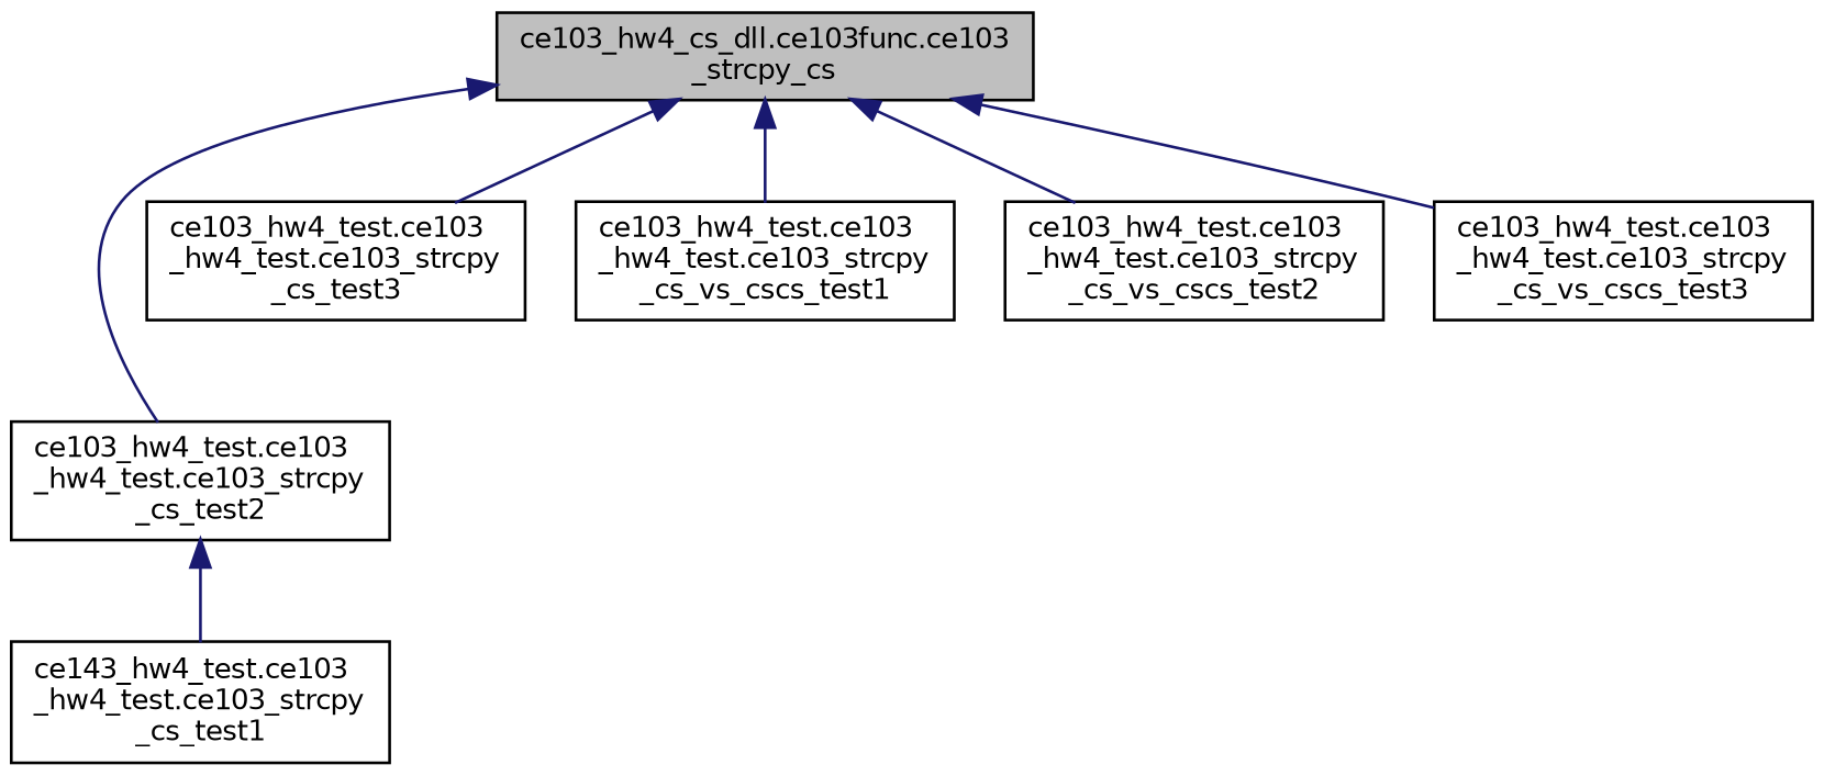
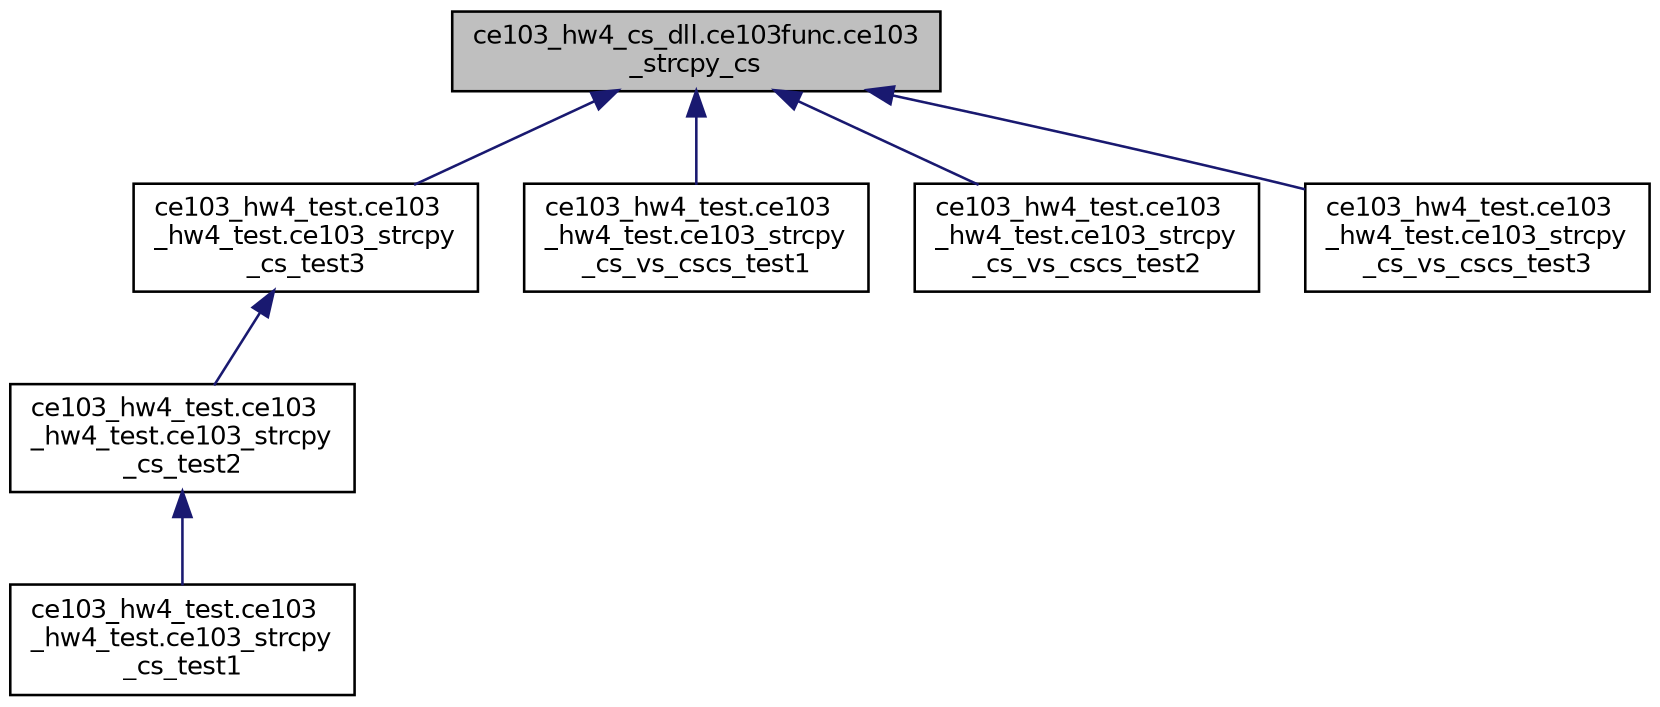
  digraph {
    rankdir=TB
    node [color=black fillcolor=white fontname=Helvetica fontsize=10 shape=record style=filled]
    edge [color=midnightblue dir=back fontname=Helvetica fontsize=10 labelfontname=Helvetica labelfontsize=10 style=solid]
    n1 [fillcolor=grey75 fontcolor=black height=0.2 label="ce103_hw4_cs_dll.ce103func.ce103\l_strcpy_cs" width=0.4]
    n2 [height=0.2 label="ce103_hw4_test.ce103\l_hw4_test.ce103_strcpy\l_cs_test2" width=0.4]
    n3 [height=0.2 label="ce103_hw4_test.ce103\l_hw4_test.ce103_strcpy\l_cs_test3" width=0.4]
    n4 [height=0.2 label="ce103_hw4_test.ce103\l_hw4_test.ce103_strcpy\l_cs_vs_cscs_test1" width=0.4]
    n5 [height=0.2 label="ce103_hw4_test.ce103\l_hw4_test.ce103_strcpy\l_cs_vs_cscs_test2" width=0.4]
    n6 [height=0.2 label="ce103_hw4_test.ce103\l_hw4_test.ce103_strcpy\l_cs_vs_cscs_test3" width=0.4]
-   n7 [height=0.2 label="ce143_hw4_test.ce103\l_hw4_test.ce103_strcpy\l_cs_test1" width=0.4]
-   n1 -> n2
+   n7 [height=0.2 label="ce103_hw4_test.ce103\l_hw4_test.ce103_strcpy\l_cs_test1" width=0.4]
+   n3 -> n2
    n1 -> n3
    n1 -> n4
    n1 -> n5
    n1 -> n6
    n2 -> n7
  }
